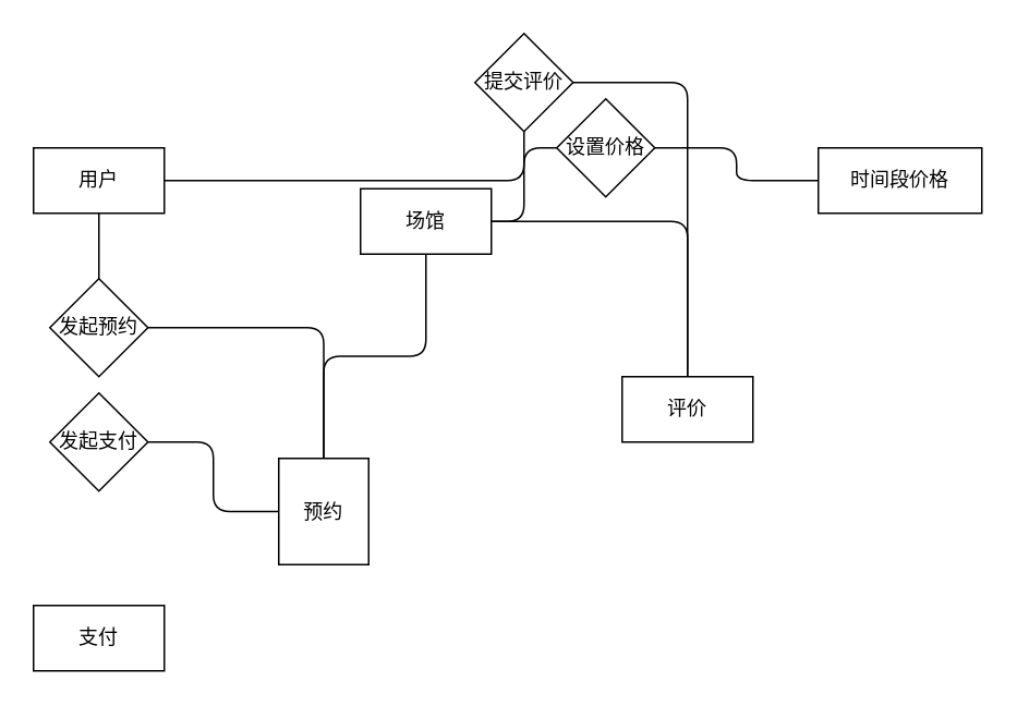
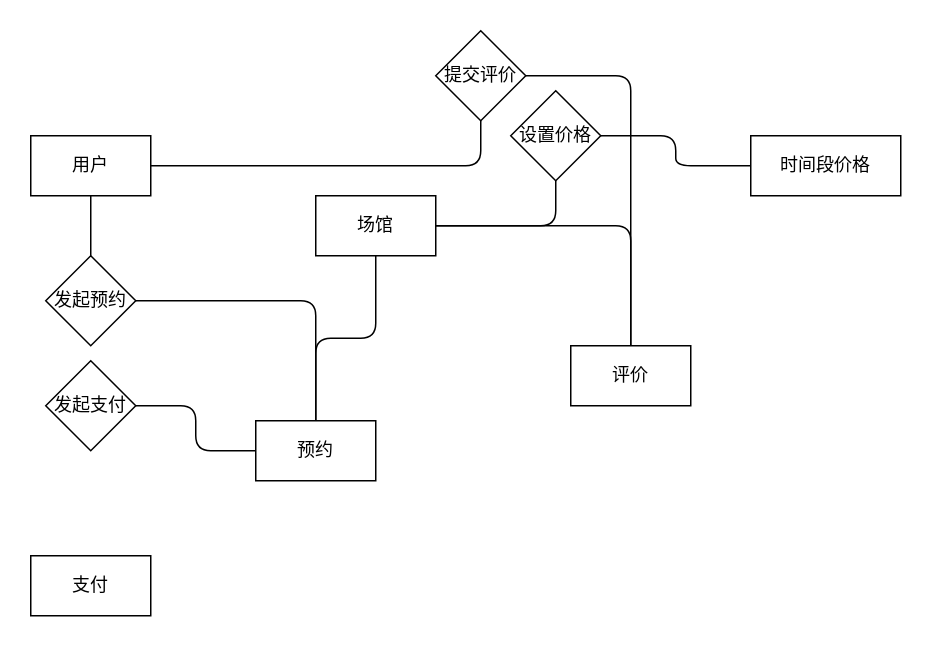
  <mxCell id="0" />
  <mxCell id="1" parent="0" />
  <mxCell id="2" value="用户" style="shape=rectangle;whiteSpace=wrap;html=1;" parent="1" vertex="1"><mxGeometry x="20" y="90" width="80" height="40" as="geometry" /></mxCell>
- <mxCell id="3" value="场馆" style="shape=rectangle;whiteSpace=wrap;html=1;" parent="1" vertex="1"><mxGeometry x="220" y="115" width="80" height="40" as="geometry" /></mxCell>
+ <mxCell id="3" value="场馆" style="shape=rectangle;whiteSpace=wrap;html=1;" parent="1" vertex="1"><mxGeometry x="210" y="130" width="80" height="40" as="geometry" /></mxCell>
  <mxCell id="4" value="时间段价格" style="shape=rectangle;whiteSpace=wrap;html=1;" parent="1" vertex="1"><mxGeometry x="500" y="90" width="100" height="40" as="geometry" /></mxCell>
- <mxCell id="5" value="预约" style="shape=rectangle;whiteSpace=wrap;html=1;" parent="1" vertex="1"><mxGeometry x="170" y="280" width="55" height="65" as="geometry" /></mxCell>
+ <mxCell id="5" value="预约" style="shape=rectangle;whiteSpace=wrap;html=1;" parent="1" vertex="1"><mxGeometry x="170" y="280" width="80" height="40" as="geometry" /></mxCell>
  <mxCell id="6" value="支付" style="shape=rectangle;whiteSpace=wrap;html=1;" parent="1" vertex="1"><mxGeometry x="20" y="370" width="80" height="40" as="geometry" /></mxCell>
  <mxCell id="7" value="评价" style="shape=rectangle;whiteSpace=wrap;html=1;" parent="1" vertex="1"><mxGeometry x="380" y="230" width="80" height="40" as="geometry" /></mxCell>
  <mxCell id="8" value="发起预约" style="shape=rhombus;whiteSpace=wrap;html=1;" parent="1" vertex="1"><mxGeometry x="30" y="170" width="60" height="60" as="geometry" /></mxCell>
  <mxCell id="9" value="发起支付" style="shape=rhombus;whiteSpace=wrap;html=1;" parent="1" vertex="1"><mxGeometry x="30" y="240" width="60" height="60" as="geometry" /></mxCell>
  <mxCell id="10" value="提交评价" style="shape=rhombus;whiteSpace=wrap;html=1;" parent="1" vertex="1"><mxGeometry x="290" y="20" width="60" height="60" as="geometry" /></mxCell>
  <mxCell id="11" value="设置价格" style="shape=rhombus;whiteSpace=wrap;html=1;" parent="1" vertex="1"><mxGeometry x="340" y="60" width="60" height="60" as="geometry" /></mxCell>
  <mxCell id="12" style="edgeStyle=orthogonalEdgeStyle;endArrow=none;" parent="1" source="2" target="8" edge="1"><mxGeometry relative="1" as="geometry" /></mxCell>
  <mxCell id="13" style="edgeStyle=orthogonalEdgeStyle;endArrow=none;" parent="1" source="8" target="5" edge="1"><mxGeometry relative="1" as="geometry" /></mxCell>
  <mxCell id="14" style="edgeStyle=orthogonalEdgeStyle;endArrow=none;" parent="1" source="5" target="9" edge="1"><mxGeometry relative="1" as="geometry" /></mxCell>
  <mxCell id="15" style="edgeStyle=orthogonalEdgeStyle;endArrow=none;" parent="1" source="2" target="10" edge="1"><mxGeometry relative="1" as="geometry" /></mxCell>
  <mxCell id="16" style="edgeStyle=orthogonalEdgeStyle;endArrow=none;" parent="1" source="10" target="7" edge="1"><mxGeometry relative="1" as="geometry" /></mxCell>
  <mxCell id="17" style="edgeStyle=orthogonalEdgeStyle;endArrow=none;" parent="1" source="3" target="11" edge="1"><mxGeometry relative="1" as="geometry" /></mxCell>
  <mxCell id="18" style="edgeStyle=orthogonalEdgeStyle;endArrow=none;" parent="1" source="11" target="4" edge="1"><mxGeometry relative="1" as="geometry" /></mxCell>
  <mxCell id="19" style="edgeStyle=orthogonalEdgeStyle;endArrow=none;" parent="1" source="3" target="5" edge="1"><mxGeometry relative="1" as="geometry" /></mxCell>
  <mxCell id="20" style="edgeStyle=orthogonalEdgeStyle;endArrow=none;" parent="1" source="3" target="7" edge="1"><mxGeometry relative="1" as="geometry" /></mxCell>
